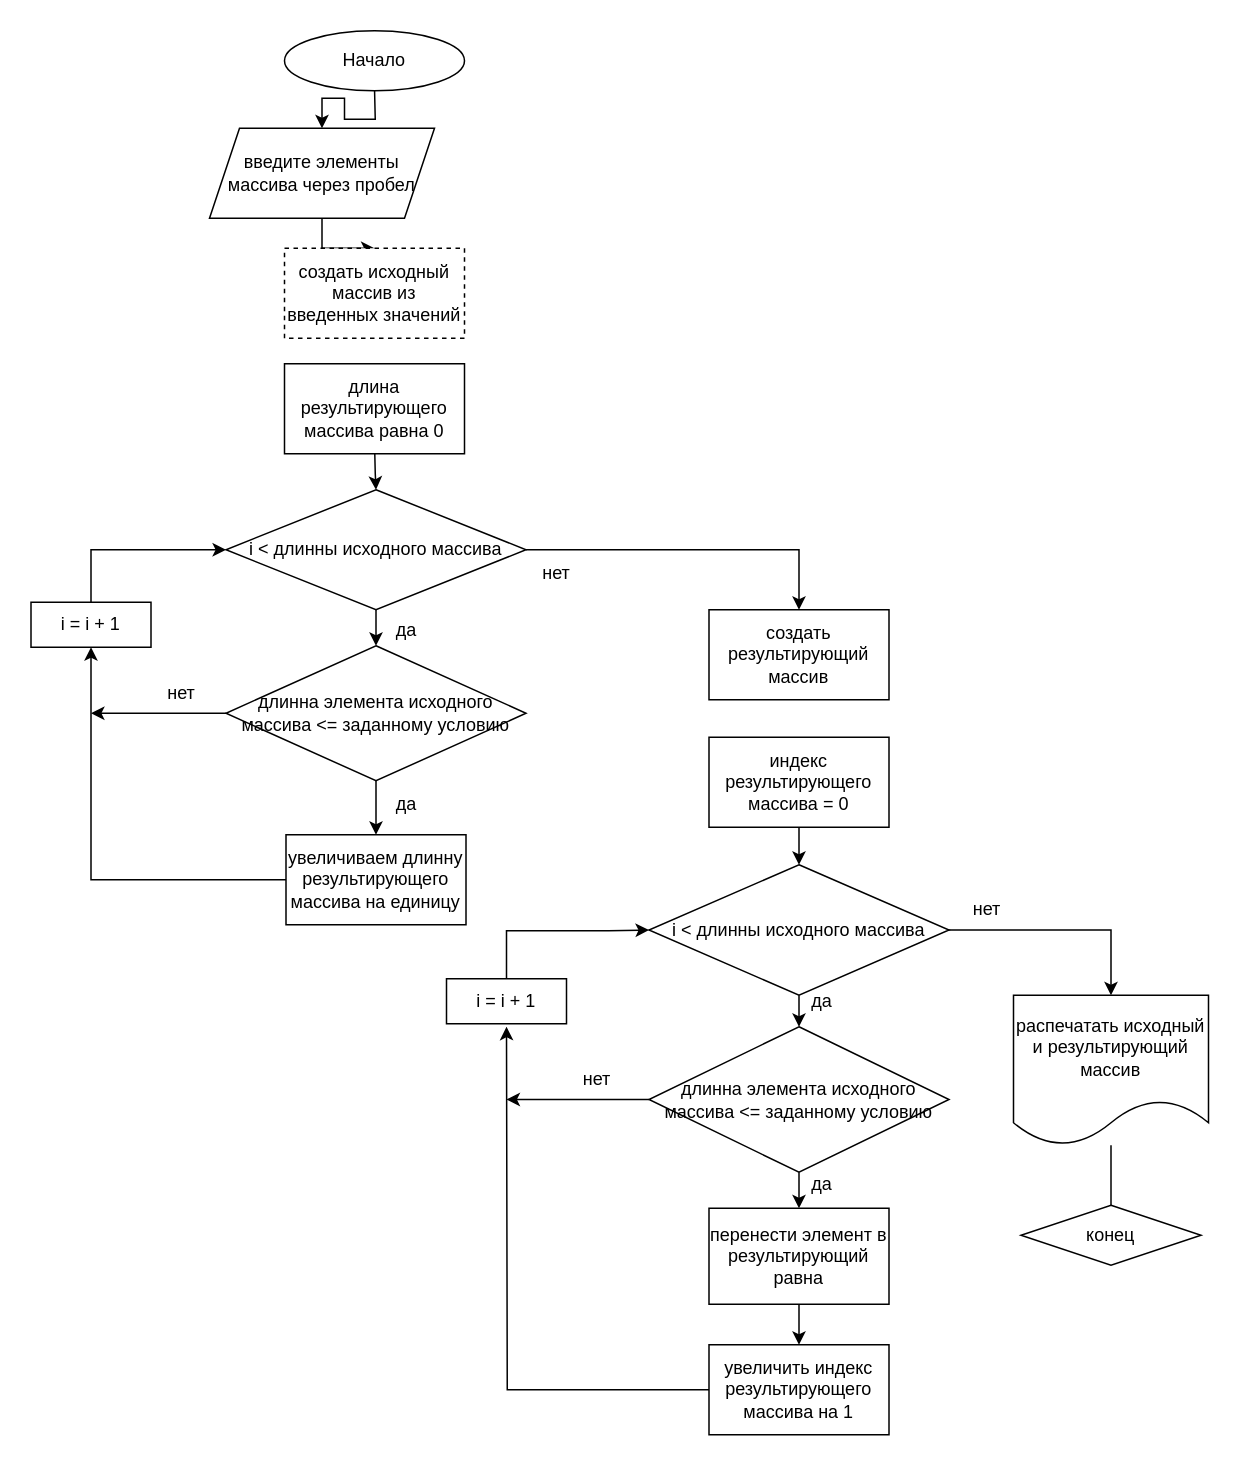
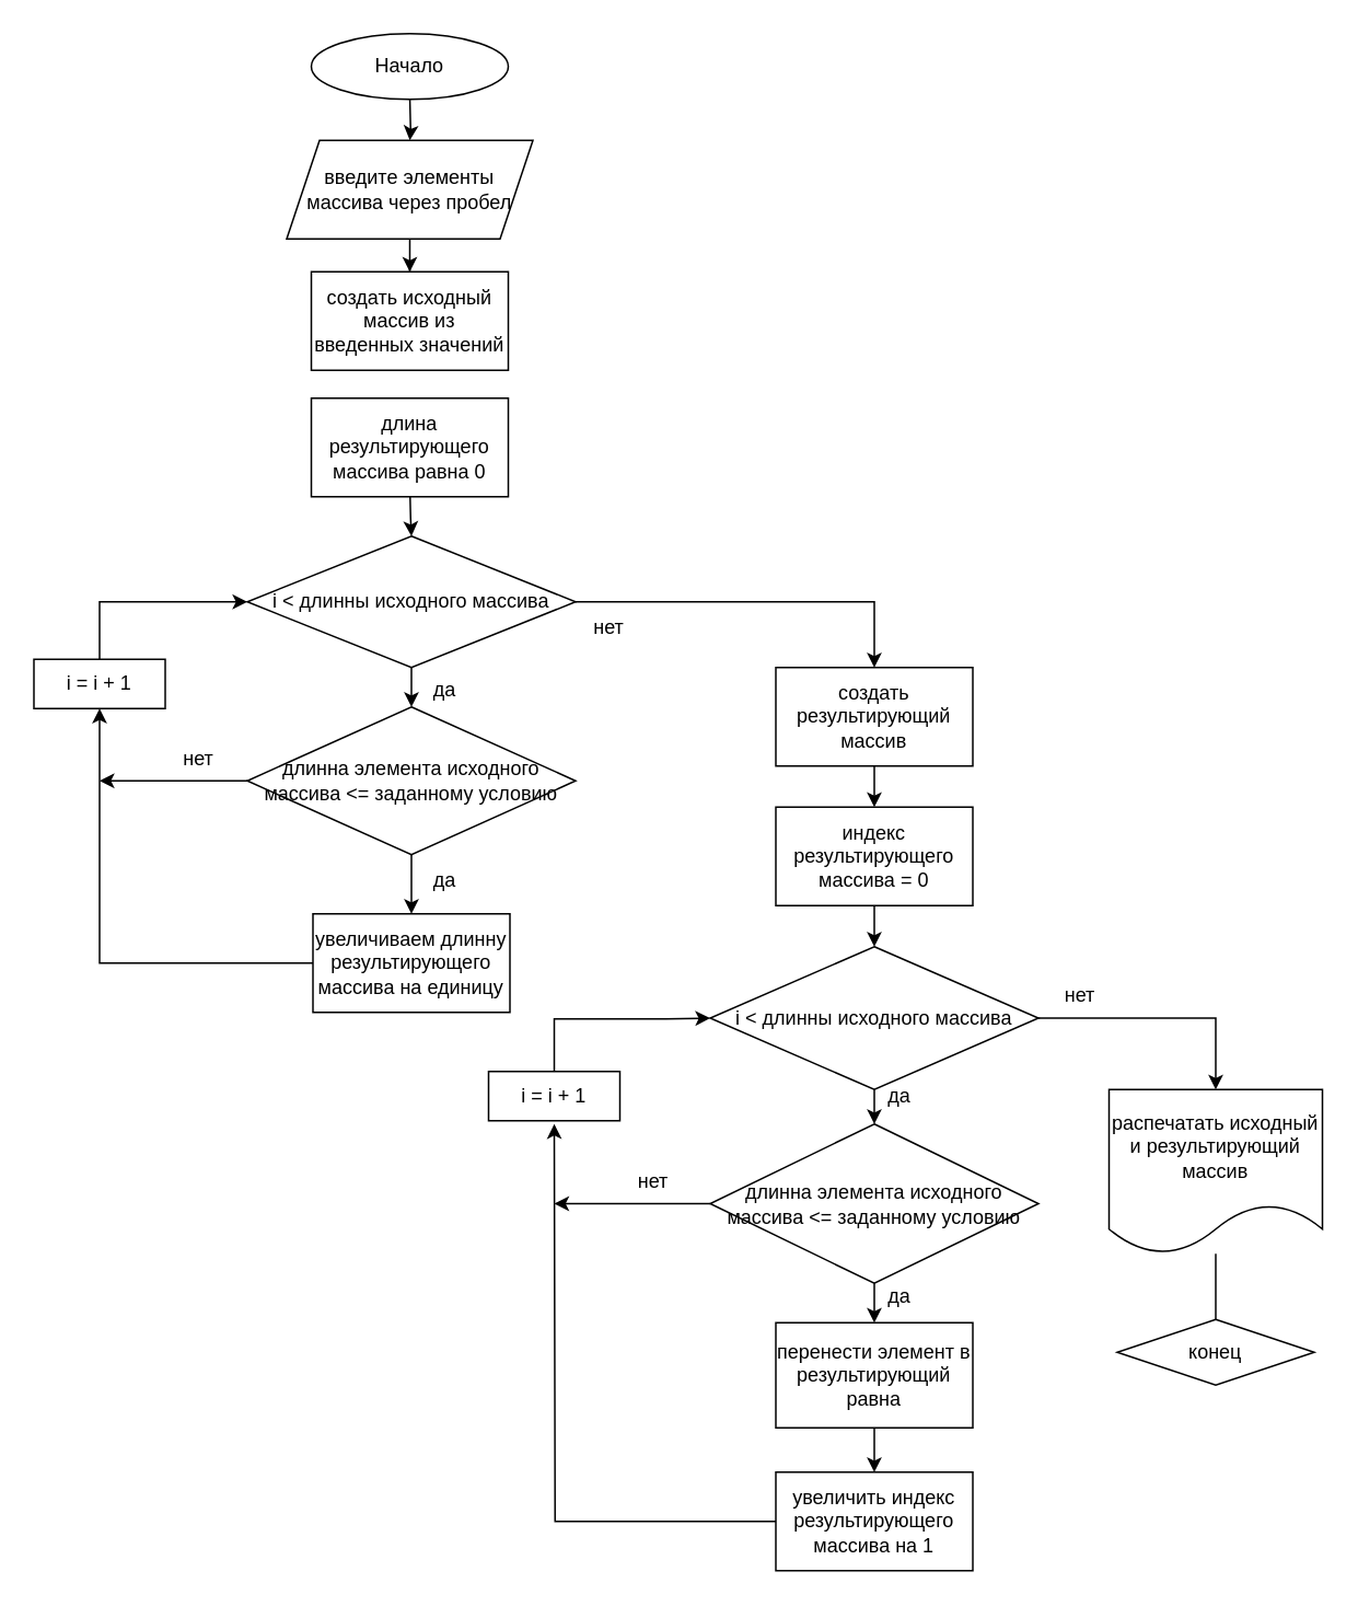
  <mxCell id="0" />
  <mxCell id="1" parent="0" />
  <mxCell id="2" value="" style="edgeStyle=orthogonalEdgeStyle;rounded=0;orthogonalLoop=1;jettySize=auto;html=1;" edge="1" parent="1" target="5"><mxGeometry relative="1" as="geometry"><mxPoint x="249" y="58" as="sourcePoint" /></mxGeometry></mxCell>
  <mxCell id="3" value="Начало" style="ellipse;whiteSpace=wrap;html=1;" vertex="1" parent="1"><mxGeometry x="189" y="20" width="120" height="40" as="geometry" /></mxCell>
  <mxCell id="4" value="" style="edgeStyle=orthogonalEdgeStyle;rounded=0;orthogonalLoop=1;jettySize=auto;html=1;" edge="1" parent="1" source="5" target="6"><mxGeometry relative="1" as="geometry" /></mxCell>
- <mxCell id="5" value="введите элементы массива через пробел" style="shape=parallelogram;perimeter=parallelogramPerimeter;whiteSpace=wrap;html=1;fixedSize=1;" vertex="1" parent="1"><mxGeometry x="139" y="85" width="150" height="60" as="geometry" /></mxCell>
- <mxCell id="6" value="создать исходный массив из введенных значений" style="rounded=0;whiteSpace=wrap;html=1;dashed=1;" vertex="1" parent="1"><mxGeometry x="189" y="165" width="120" height="60" as="geometry" /></mxCell>
+ <mxCell id="5" value="введите элементы массива через пробел" style="shape=parallelogram;perimeter=parallelogramPerimeter;whiteSpace=wrap;html=1;fixedSize=1;" vertex="1" parent="1"><mxGeometry x="174" y="85" width="150" height="60" as="geometry" /></mxCell>
+ <mxCell id="6" value="создать исходный массив из введенных значений" style="rounded=0;whiteSpace=wrap;html=1;" vertex="1" parent="1"><mxGeometry x="189" y="165" width="120" height="60" as="geometry" /></mxCell>
  <mxCell id="7" value="" style="edgeStyle=orthogonalEdgeStyle;rounded=0;orthogonalLoop=1;jettySize=auto;html=1;" edge="1" parent="1" source="9" target="12"><mxGeometry relative="1" as="geometry" /></mxCell>
  <mxCell id="8" style="edgeStyle=orthogonalEdgeStyle;rounded=0;orthogonalLoop=1;jettySize=auto;html=1;entryX=0.5;entryY=0;entryDx=0;entryDy=0;" edge="1" parent="1" source="9" target="20"><mxGeometry relative="1" as="geometry" /></mxCell>
  <mxCell id="9" value="i &amp;lt; длинны исходного массива" style="rhombus;whiteSpace=wrap;html=1;" vertex="1" parent="1"><mxGeometry x="150" y="326" width="200" height="80" as="geometry" /></mxCell>
  <mxCell id="10" value="" style="edgeStyle=orthogonalEdgeStyle;rounded=0;orthogonalLoop=1;jettySize=auto;html=1;" edge="1" parent="1" source="12" target="14"><mxGeometry relative="1" as="geometry" /></mxCell>
  <mxCell id="11" value="" style="edgeStyle=orthogonalEdgeStyle;rounded=0;orthogonalLoop=1;jettySize=auto;html=1;" edge="1" parent="1" source="12"><mxGeometry relative="1" as="geometry"><mxPoint x="60" y="475" as="targetPoint" /></mxGeometry></mxCell>
  <mxCell id="12" value="длинна элемента исходного массива &amp;lt;= заданному условию" style="rhombus;whiteSpace=wrap;html=1;" vertex="1" parent="1"><mxGeometry x="150" y="430" width="200" height="90" as="geometry" /></mxCell>
  <mxCell id="13" style="edgeStyle=orthogonalEdgeStyle;rounded=0;orthogonalLoop=1;jettySize=auto;html=1;entryX=0.5;entryY=1;entryDx=0;entryDy=0;" edge="1" parent="1" source="14" target="16"><mxGeometry relative="1" as="geometry" /></mxCell>
  <mxCell id="14" value="увеличиваем длинну результирующего массива на единицу" style="rounded=0;whiteSpace=wrap;html=1;" vertex="1" parent="1"><mxGeometry x="190" y="556" width="120" height="60" as="geometry" /></mxCell>
  <mxCell id="15" style="edgeStyle=orthogonalEdgeStyle;rounded=0;orthogonalLoop=1;jettySize=auto;html=1;entryX=0;entryY=0.5;entryDx=0;entryDy=0;" edge="1" parent="1" target="9"><mxGeometry relative="1" as="geometry"><mxPoint x="60" y="401" as="sourcePoint" /><Array as="points"><mxPoint x="60" y="366" /></Array></mxGeometry></mxCell>
  <mxCell id="16" value="i = i + 1" style="rounded=0;whiteSpace=wrap;html=1;" vertex="1" parent="1"><mxGeometry x="20" y="401" width="80" height="30" as="geometry" /></mxCell>
  <mxCell id="17" value="" style="edgeStyle=orthogonalEdgeStyle;rounded=0;orthogonalLoop=1;jettySize=auto;html=1;" edge="1" parent="1" target="9"><mxGeometry relative="1" as="geometry"><mxPoint x="249" y="294" as="sourcePoint" /></mxGeometry></mxCell>
  <mxCell id="18" value="длина результирующего массива равна 0" style="rounded=0;whiteSpace=wrap;html=1;" vertex="1" parent="1"><mxGeometry x="189" y="242" width="120" height="60" as="geometry" /></mxCell>
+ <mxCell id="19" value="" style="edgeStyle=orthogonalEdgeStyle;rounded=0;orthogonalLoop=1;jettySize=auto;html=1;" edge="1" parent="1" source="20" target="32"><mxGeometry relative="1" as="geometry" /></mxCell>
  <mxCell id="20" value="создать результирующий массив" style="rounded=0;whiteSpace=wrap;html=1;" vertex="1" parent="1"><mxGeometry x="472" y="406" width="120" height="60" as="geometry" /></mxCell>
  <mxCell id="21" value="" style="edgeStyle=orthogonalEdgeStyle;rounded=0;orthogonalLoop=1;jettySize=auto;html=1;" edge="1" parent="1" source="23" target="26"><mxGeometry relative="1" as="geometry" /></mxCell>
  <mxCell id="22" style="edgeStyle=orthogonalEdgeStyle;rounded=0;orthogonalLoop=1;jettySize=auto;html=1;entryX=0.5;entryY=0;entryDx=0;entryDy=0;" edge="1" parent="1" source="23" target="36"><mxGeometry relative="1" as="geometry" /></mxCell>
  <mxCell id="23" value="i &amp;lt; длинны исходного массива" style="rhombus;whiteSpace=wrap;html=1;" vertex="1" parent="1"><mxGeometry x="432" y="576" width="200" height="87" as="geometry" /></mxCell>
  <mxCell id="24" value="" style="edgeStyle=orthogonalEdgeStyle;rounded=0;orthogonalLoop=1;jettySize=auto;html=1;" edge="1" parent="1" source="26" target="28"><mxGeometry relative="1" as="geometry" /></mxCell>
  <mxCell id="25" style="edgeStyle=orthogonalEdgeStyle;rounded=0;orthogonalLoop=1;jettySize=auto;html=1;" edge="1" parent="1" source="26"><mxGeometry relative="1" as="geometry"><mxPoint x="337" y="732.5" as="targetPoint" /></mxGeometry></mxCell>
  <mxCell id="26" value="длинна элемента исходного массива &amp;lt;= заданному условию" style="rhombus;whiteSpace=wrap;html=1;" vertex="1" parent="1"><mxGeometry x="432" y="684" width="200" height="97" as="geometry" /></mxCell>
  <mxCell id="27" value="" style="edgeStyle=orthogonalEdgeStyle;rounded=0;orthogonalLoop=1;jettySize=auto;html=1;" edge="1" parent="1" source="28" target="34"><mxGeometry relative="1" as="geometry" /></mxCell>
  <mxCell id="28" value="перенести элемент в результирующий равна" style="rounded=0;whiteSpace=wrap;html=1;" vertex="1" parent="1"><mxGeometry x="472" y="805" width="120" height="64" as="geometry" /></mxCell>
  <mxCell id="29" style="edgeStyle=orthogonalEdgeStyle;rounded=0;orthogonalLoop=1;jettySize=auto;html=1;entryX=0;entryY=0.5;entryDx=0;entryDy=0;" edge="1" parent="1" source="30" target="23"><mxGeometry relative="1" as="geometry"><Array as="points"><mxPoint x="337" y="620" /><mxPoint x="405" y="620" /></Array></mxGeometry></mxCell>
  <mxCell id="30" value="i = i + 1" style="rounded=0;whiteSpace=wrap;html=1;" vertex="1" parent="1"><mxGeometry x="297" y="652" width="80" height="30" as="geometry" /></mxCell>
  <mxCell id="31" value="" style="edgeStyle=orthogonalEdgeStyle;rounded=0;orthogonalLoop=1;jettySize=auto;html=1;" edge="1" parent="1" source="32" target="23"><mxGeometry relative="1" as="geometry" /></mxCell>
  <mxCell id="32" value="индекс результирующего массива = 0" style="rounded=0;whiteSpace=wrap;html=1;" vertex="1" parent="1"><mxGeometry x="472" y="491" width="120" height="60" as="geometry" /></mxCell>
  <mxCell id="33" style="edgeStyle=orthogonalEdgeStyle;rounded=0;orthogonalLoop=1;jettySize=auto;html=1;" edge="1" parent="1" source="34"><mxGeometry relative="1" as="geometry"><mxPoint x="337" y="684" as="targetPoint" /></mxGeometry></mxCell>
  <mxCell id="34" value="увеличить индекс результирующего массива на 1" style="rounded=0;whiteSpace=wrap;html=1;" vertex="1" parent="1"><mxGeometry x="472" y="896" width="120" height="60" as="geometry" /></mxCell>
  <mxCell id="35" value="" style="edgeStyle=orthogonalEdgeStyle;rounded=0;orthogonalLoop=1;jettySize=auto;html=1;endArrow=none;" edge="1" parent="1" source="36" target="37"><mxGeometry relative="1" as="geometry" /></mxCell>
  <mxCell id="36" value="распечатать исходный и результирующий массив" style="shape=document;whiteSpace=wrap;html=1;boundedLbl=1;" vertex="1" parent="1"><mxGeometry x="675" y="663" width="130" height="100" as="geometry" /></mxCell>
  <mxCell id="37" value="конец" style="rhombus;whiteSpace=wrap;html=1;" vertex="1" parent="1"><mxGeometry x="680" y="803" width="120" height="40" as="geometry" /></mxCell>
  <mxCell id="38" value="да" style="text;html=1;align=center;verticalAlign=middle;resizable=0;points=[];autosize=1;strokeColor=none;fillColor=none;" vertex="1" parent="1"><mxGeometry x="250" y="405" width="40" height="30" as="geometry" /></mxCell>
  <mxCell id="39" value="да" style="text;html=1;align=center;verticalAlign=middle;resizable=0;points=[];autosize=1;strokeColor=none;fillColor=none;" vertex="1" parent="1"><mxGeometry x="250" y="521" width="40" height="30" as="geometry" /></mxCell>
  <mxCell id="40" value="нет" style="text;html=1;align=center;verticalAlign=middle;resizable=0;points=[];autosize=1;strokeColor=none;fillColor=none;" vertex="1" parent="1"><mxGeometry x="100" y="447" width="40" height="30" as="geometry" /></mxCell>
  <mxCell id="41" value="нет" style="text;html=1;align=center;verticalAlign=middle;resizable=0;points=[];autosize=1;strokeColor=none;fillColor=none;" vertex="1" parent="1"><mxGeometry x="350" y="367" width="40" height="30" as="geometry" /></mxCell>
  <mxCell id="42" value="нет" style="text;html=1;align=center;verticalAlign=middle;resizable=0;points=[];autosize=1;strokeColor=none;fillColor=none;" vertex="1" parent="1"><mxGeometry x="637" y="591" width="40" height="30" as="geometry" /></mxCell>
  <mxCell id="43" value="да" style="text;html=1;align=center;verticalAlign=middle;resizable=0;points=[];autosize=1;strokeColor=none;fillColor=none;" vertex="1" parent="1"><mxGeometry x="527" y="652" width="40" height="30" as="geometry" /></mxCell>
  <mxCell id="44" value="да" style="text;html=1;align=center;verticalAlign=middle;resizable=0;points=[];autosize=1;strokeColor=none;fillColor=none;" vertex="1" parent="1"><mxGeometry x="527" y="774" width="40" height="30" as="geometry" /></mxCell>
  <mxCell id="45" value="нет" style="text;html=1;align=center;verticalAlign=middle;resizable=0;points=[];autosize=1;strokeColor=none;fillColor=none;" vertex="1" parent="1"><mxGeometry x="377" y="704" width="40" height="30" as="geometry" /></mxCell>
